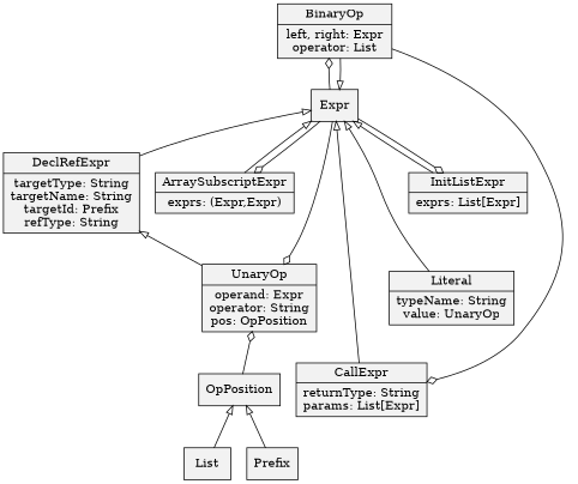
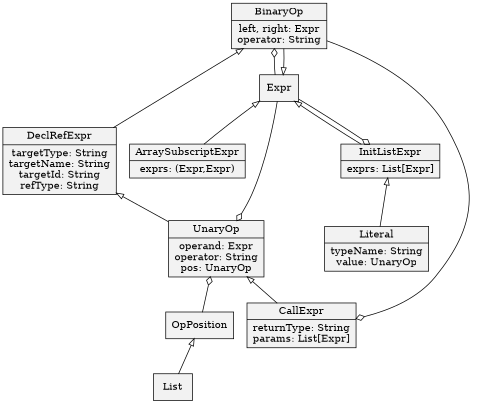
  digraph {
    node [fillcolor=gray95 shape=record style=filled]
    edge [arrowtail=empty dir=back]
-   n1 [label="{BinaryOp|left, right: Expr\noperator: List}"]
+   n1 [label="{BinaryOp|left, right: Expr\noperator: String}"]
    Expr
    n3 [label="{Literal|typeName: String\nvalue: UnaryOp}"]
-   n4 [label="{DeclRefExpr|targetType: String\ntargetName: String\ntargetId: Prefix\nrefType: String}"]
+   n4 [label="{DeclRefExpr|targetType: String\ntargetName: String\ntargetId: String\nrefType: String}"]
    n5 [label="{InitListExpr|exprs: List[Expr]}"]
    n6 [label="{ArraySubscriptExpr|exprs: (Expr,Expr)}"]
    n7 [label="{CallExpr|returnType: String\nparams: List[Expr]}"]
-   n8 [label="{UnaryOp|operand: Expr\noperator: String\npos: OpPosition}"]
+   n8 [label="{UnaryOp|operand: Expr\noperator: String\npos: UnaryOp}"]
    OpPosition
    n10 [label=List]
-   Prefix
    n1 -> Expr [arrowtail=odiamond]
    Expr -> n1
-   Expr -> n3
-   Expr -> n4
+   n5 -> n3
+   n1 -> n4
    Expr -> n5
    Expr -> n6
-   Expr -> n7
+   n8 -> n7
    n4 -> n8
    n5 -> Expr [arrowtail=odiamond]
-   n6 -> Expr [arrowtail=odiamond]
    n7 -> n1 [arrowtail=odiamond]
    n8 -> Expr [arrowtail=odiamond]
    n8 -> OpPosition [arrowtail=odiamond]
    OpPosition -> n10
-   OpPosition -> Prefix
  }
